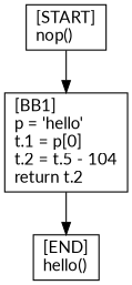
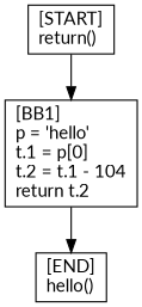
  digraph {
    fontname=Lato
    node [fontname=Lato shape=box]
    edge [fontname=Lato]
    n1 [label="[END]\lhello()\l"]
-   n2 [label="[START]\lnop()\l"]
-   n3 [label="[BB1]\lp = 'hello'\lt.1 = p[0]\lt.2 = t.5 - 104\lreturn t.2\l"]
+   n2 [label="[START]\lreturn()\l"]
+   n3 [label="[BB1]\lp = 'hello'\lt.1 = p[0]\lt.2 = t.1 - 104\lreturn t.2\l"]
    n2 -> n3
    n3 -> n1
  }
